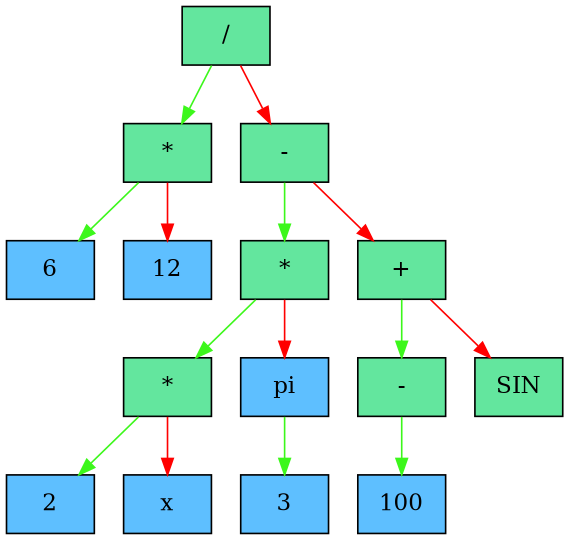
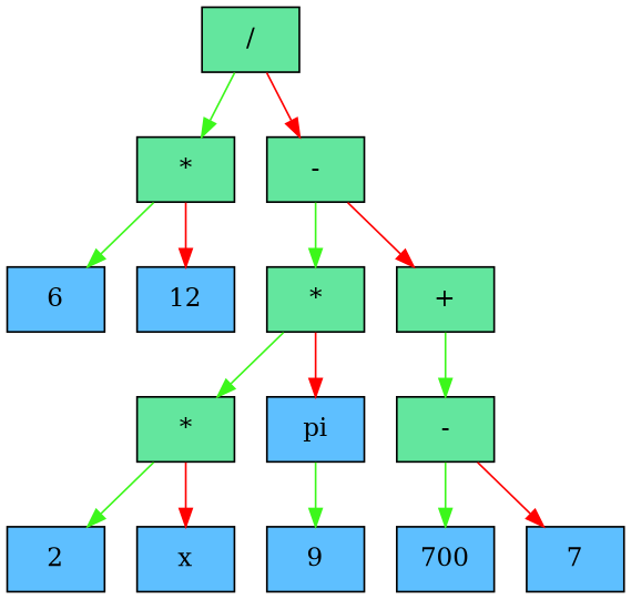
  digraph {
    node [color=black fillcolor="#63e69e" shape=box style=filled]
    edge [color="#3cf71b"]
    n1 [label="/"]
    n2 [label="*"]
    n3 [label="-"]
    n4 [fillcolor="#5ebfff" label=6]
    n5 [fillcolor="#5ebfff" label=12]
    n6 [label="*"]
    n7 [label="+"]
    n8 [label="*"]
    n9 [fillcolor="#5ebfff" label=pi]
    n10 [label="-"]
-   n11 [label=SIN]
    n12 [fillcolor="#5ebfff" label=2]
    n13 [fillcolor="#5ebfff" label=x]
-   n14 [fillcolor="#5ebfff" label=3]
-   n15 [fillcolor="#5ebfff" label=100]
+   n14 [fillcolor="#5ebfff" label=9]
+   n15 [fillcolor="#5ebfff" label=700]
+   n16 [fillcolor="#5ebfff" label=7]
    n1 -> n2
    n1 -> n3 [color="#ff0000"]
    n2 -> n4
    n2 -> n5 [color="#ff0000"]
    n3 -> n6
    n3 -> n7 [color="#ff0000"]
    n6 -> n8
    n6 -> n9 [color="#ff0000"]
    n7 -> n10
-   n7 -> n11 [color="#ff0000"]
    n8 -> n12
    n8 -> n13 [color="#ff0000"]
    n9 -> n14
    n10 -> n15
+   n10 -> n16 [color="#ff0000"]
  }
